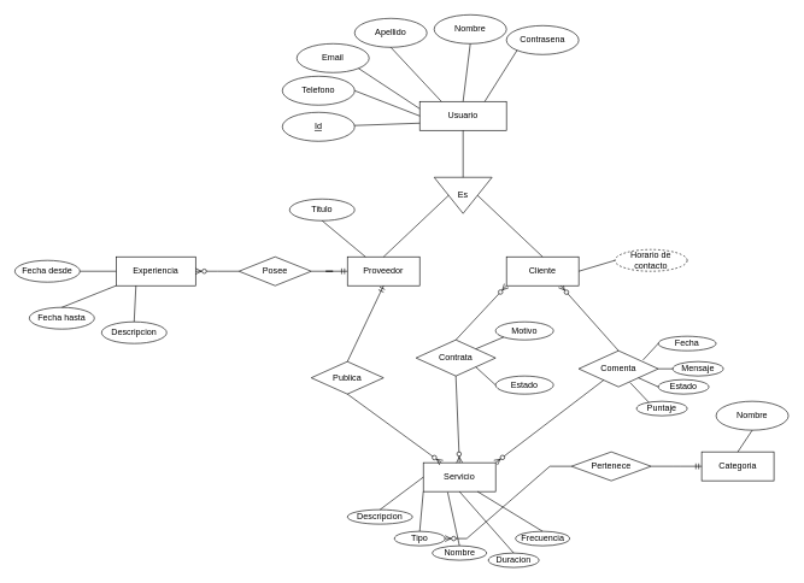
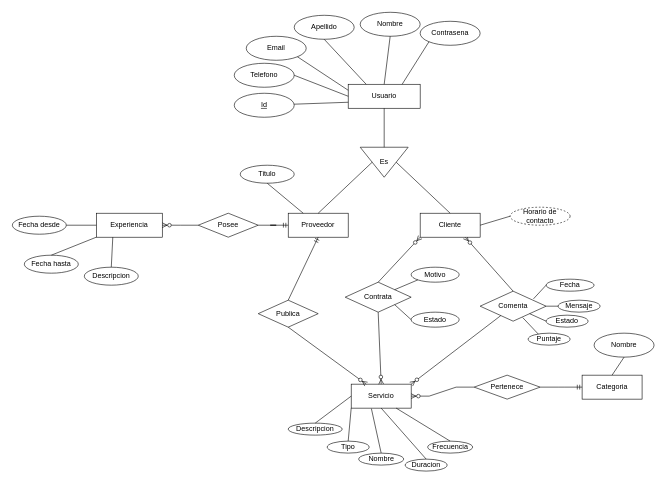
  <mxCell id="0" />
  <mxCell id="1" parent="0" />
  <mxCell id="2" value="Usuario" style="whiteSpace=wrap;html=1;align=center;" parent="1" vertex="1"><mxGeometry x="580" y="140" width="120" height="40" as="geometry" /></mxCell>
  <mxCell id="3" value="Nombre" style="ellipse;whiteSpace=wrap;html=1;align=center;" parent="1" vertex="1"><mxGeometry x="600" y="20" width="100" height="40" as="geometry" /></mxCell>
  <mxCell id="4" value="Apellido" style="ellipse;whiteSpace=wrap;html=1;align=center;" parent="1" vertex="1"><mxGeometry x="490" y="25" width="100" height="40" as="geometry" /></mxCell>
  <mxCell id="5" value="Email" style="ellipse;whiteSpace=wrap;html=1;align=center;" parent="1" vertex="1"><mxGeometry x="410" y="60" width="100" height="40" as="geometry" /></mxCell>
  <mxCell id="6" value="Telefono" style="ellipse;whiteSpace=wrap;html=1;align=center;" parent="1" vertex="1"><mxGeometry x="390" y="105" width="100" height="40" as="geometry" /></mxCell>
  <mxCell id="7" value="" style="endArrow=none;html=1;rounded=0;exitX=1;exitY=0.5;exitDx=0;exitDy=0;entryX=0;entryY=0.5;entryDx=0;entryDy=0;" parent="1" source="6" target="2" edge="1"><mxGeometry relative="1" as="geometry"><mxPoint x="750" y="185" as="sourcePoint" /><mxPoint x="910" y="185" as="targetPoint" /></mxGeometry></mxCell>
  <mxCell id="8" value="" style="endArrow=none;html=1;rounded=0;exitX=1;exitY=1;exitDx=0;exitDy=0;entryX=0;entryY=0.25;entryDx=0;entryDy=0;" parent="1" source="5" target="2" edge="1"><mxGeometry relative="1" as="geometry"><mxPoint x="620" y="235" as="sourcePoint" /><mxPoint x="780" y="235" as="targetPoint" /></mxGeometry></mxCell>
  <mxCell id="9" value="" style="endArrow=none;html=1;rounded=0;exitX=0.5;exitY=1;exitDx=0;exitDy=0;entryX=0.25;entryY=0;entryDx=0;entryDy=0;" parent="1" source="4" target="2" edge="1"><mxGeometry relative="1" as="geometry"><mxPoint x="750" y="185" as="sourcePoint" /><mxPoint x="910" y="185" as="targetPoint" /></mxGeometry></mxCell>
  <mxCell id="10" value="" style="endArrow=none;html=1;rounded=0;exitX=0.5;exitY=0;exitDx=0;exitDy=0;entryX=0.5;entryY=1;entryDx=0;entryDy=0;" parent="1" source="2" target="3" edge="1"><mxGeometry relative="1" as="geometry"><mxPoint x="750" y="185" as="sourcePoint" /><mxPoint x="910" y="185" as="targetPoint" /></mxGeometry></mxCell>
  <mxCell id="11" value="Id" style="ellipse;whiteSpace=wrap;html=1;align=center;fontStyle=4;" parent="1" vertex="1"><mxGeometry x="390" y="155" width="100" height="40" as="geometry" /></mxCell>
  <mxCell id="12" value="" style="endArrow=none;html=1;rounded=0;entryX=0;entryY=0.75;entryDx=0;entryDy=0;" parent="1" source="11" target="2" edge="1"><mxGeometry relative="1" as="geometry"><mxPoint x="550" y="225" as="sourcePoint" /><mxPoint x="710" y="225" as="targetPoint" /></mxGeometry></mxCell>
  <mxCell id="13" value="Servicio" style="whiteSpace=wrap;html=1;align=center;" parent="1" vertex="1"><mxGeometry x="585" y="640" width="100" height="40" as="geometry" /></mxCell>
  <mxCell id="14" value="Nombre" style="ellipse;whiteSpace=wrap;html=1;align=center;" parent="1" vertex="1"><mxGeometry x="597.5" y="755" width="75" height="20" as="geometry" /></mxCell>
  <mxCell id="15" value="Descripcion" style="ellipse;whiteSpace=wrap;html=1;align=center;" parent="1" vertex="1"><mxGeometry x="480" y="705" width="90" height="20" as="geometry" /></mxCell>
  <mxCell id="16" value="Duracion" style="ellipse;whiteSpace=wrap;html=1;align=center;" parent="1" vertex="1"><mxGeometry x="675" y="765" width="70" height="20" as="geometry" /></mxCell>
  <mxCell id="17" value="Frecuencia" style="ellipse;whiteSpace=wrap;html=1;align=center;" parent="1" vertex="1"><mxGeometry x="712.5" y="735" width="75" height="20" as="geometry" /></mxCell>
  <mxCell id="18" value="" style="endArrow=none;html=1;rounded=0;entryX=0.5;entryY=0;entryDx=0;entryDy=0;exitX=0.337;exitY=1.022;exitDx=0;exitDy=0;exitPerimeter=0;" parent="1" source="13" target="14" edge="1"><mxGeometry relative="1" as="geometry"><mxPoint x="1060" y="180" as="sourcePoint" /><mxPoint x="1220" y="180" as="targetPoint" /></mxGeometry></mxCell>
  <mxCell id="19" value="" style="endArrow=none;html=1;rounded=0;entryX=0.5;entryY=0;entryDx=0;entryDy=0;exitX=0.5;exitY=1;exitDx=0;exitDy=0;" parent="1" source="13" target="16" edge="1"><mxGeometry relative="1" as="geometry"><mxPoint x="1060" y="180" as="sourcePoint" /><mxPoint x="1220" y="180" as="targetPoint" /></mxGeometry></mxCell>
  <mxCell id="20" value="" style="endArrow=none;html=1;rounded=0;entryX=0.5;entryY=0;entryDx=0;entryDy=0;exitX=0.75;exitY=1;exitDx=0;exitDy=0;" parent="1" source="13" target="17" edge="1"><mxGeometry relative="1" as="geometry"><mxPoint x="1060" y="180" as="sourcePoint" /><mxPoint x="1220" y="180" as="targetPoint" /></mxGeometry></mxCell>
  <mxCell id="21" value="" style="endArrow=none;html=1;rounded=0;entryX=0.5;entryY=0;entryDx=0;entryDy=0;exitX=0;exitY=0.5;exitDx=0;exitDy=0;" parent="1" source="13" target="15" edge="1"><mxGeometry relative="1" as="geometry"><mxPoint x="1060" y="180" as="sourcePoint" /><mxPoint x="1220" y="180" as="targetPoint" /></mxGeometry></mxCell>
  <mxCell id="22" value="Contrata" style="shape=rhombus;perimeter=rhombusPerimeter;whiteSpace=wrap;html=1;align=center;" parent="1" vertex="1"><mxGeometry x="575" y="470" width="110" height="50" as="geometry" /></mxCell>
  <mxCell id="23" value="Comenta" style="shape=rhombus;perimeter=rhombusPerimeter;whiteSpace=wrap;html=1;align=center;" parent="1" vertex="1"><mxGeometry x="800" y="485" width="110" height="50" as="geometry" /></mxCell>
  <mxCell id="24" value="" style="fontSize=12;html=1;endArrow=ERzeroToMany;endFill=1;rounded=0;entryX=0.5;entryY=0;entryDx=0;entryDy=0;exitX=0.5;exitY=1;exitDx=0;exitDy=0;" parent="1" source="22" target="13" edge="1"><mxGeometry width="100" height="100" relative="1" as="geometry"><mxPoint x="940" y="240" as="sourcePoint" /><mxPoint x="1040" y="140" as="targetPoint" /></mxGeometry></mxCell>
  <mxCell id="25" value="Estado" style="ellipse;whiteSpace=wrap;html=1;align=center;" parent="1" vertex="1"><mxGeometry x="685" y="520" width="80" height="25" as="geometry" /></mxCell>
  <mxCell id="26" value="" style="endArrow=none;html=1;rounded=0;exitX=1;exitY=1;exitDx=0;exitDy=0;entryX=0;entryY=0.5;entryDx=0;entryDy=0;" parent="1" source="22" target="25" edge="1"><mxGeometry relative="1" as="geometry"><mxPoint x="910" y="170" as="sourcePoint" /><mxPoint x="880" y="50" as="targetPoint" /></mxGeometry></mxCell>
  <mxCell id="27" value="Motivo" style="ellipse;whiteSpace=wrap;html=1;align=center;" parent="1" vertex="1"><mxGeometry x="685" y="445" width="80" height="25" as="geometry" /></mxCell>
  <mxCell id="28" value="" style="endArrow=none;html=1;rounded=0;exitX=1;exitY=0;exitDx=0;exitDy=0;entryX=0;entryY=1;entryDx=0;entryDy=0;" parent="1" source="22" target="27" edge="1"><mxGeometry relative="1" as="geometry"><mxPoint x="910" y="170" as="sourcePoint" /><mxPoint x="713" y="473" as="targetPoint" /></mxGeometry></mxCell>
  <mxCell id="29" value="" style="fontSize=12;html=1;endArrow=ERzeroToMany;endFill=1;rounded=0;entryX=0;entryY=1;entryDx=0;entryDy=0;exitX=0.5;exitY=0;exitDx=0;exitDy=0;" parent="1" source="22" target="55" edge="1"><mxGeometry width="100" height="100" relative="1" as="geometry"><mxPoint x="700" y="475" as="sourcePoint" /><mxPoint x="680" y="297.5" as="targetPoint" /></mxGeometry></mxCell>
  <mxCell id="30" value="" style="fontSize=12;html=1;endArrow=ERzeroToMany;endFill=1;rounded=0;entryX=1;entryY=0;entryDx=0;entryDy=0;" parent="1" source="23" target="13" edge="1"><mxGeometry width="100" height="100" relative="1" as="geometry"><mxPoint x="940" y="220" as="sourcePoint" /><mxPoint x="1120" y="200" as="targetPoint" /></mxGeometry></mxCell>
  <mxCell id="31" value="" style="fontSize=12;html=1;endArrow=ERzeroToMany;endFill=1;rounded=0;entryX=0.75;entryY=1;entryDx=0;entryDy=0;exitX=0.5;exitY=0;exitDx=0;exitDy=0;" parent="1" source="23" target="55" edge="1"><mxGeometry width="100" height="100" relative="1" as="geometry"><mxPoint x="840" y="225" as="sourcePoint" /><mxPoint x="940" y="125" as="targetPoint" /></mxGeometry></mxCell>
  <mxCell id="32" value="Fecha" style="ellipse;whiteSpace=wrap;html=1;align=center;" parent="1" vertex="1"><mxGeometry x="910" y="465" width="80" height="20" as="geometry" /></mxCell>
  <mxCell id="33" value="Estado" style="ellipse;whiteSpace=wrap;html=1;align=center;" parent="1" vertex="1"><mxGeometry x="910" y="525" width="70" height="20" as="geometry" /></mxCell>
  <mxCell id="34" value="Mensaje" style="ellipse;whiteSpace=wrap;html=1;align=center;" parent="1" vertex="1"><mxGeometry x="930" y="500" width="70" height="20" as="geometry" /></mxCell>
  <mxCell id="35" value="" style="endArrow=none;html=1;rounded=0;entryX=0.808;entryY=0.257;entryDx=0;entryDy=0;exitX=0;exitY=0.5;exitDx=0;exitDy=0;entryPerimeter=0;" parent="1" source="32" target="23" edge="1"><mxGeometry relative="1" as="geometry"><mxPoint x="870" y="200" as="sourcePoint" /><mxPoint x="1030" y="200" as="targetPoint" /></mxGeometry></mxCell>
  <mxCell id="36" value="" style="endArrow=none;html=1;rounded=0;exitX=0;exitY=0.5;exitDx=0;exitDy=0;entryX=1;entryY=0.5;entryDx=0;entryDy=0;" parent="1" source="34" target="23" edge="1"><mxGeometry relative="1" as="geometry"><mxPoint x="870" y="200" as="sourcePoint" /><mxPoint x="975" y="245" as="targetPoint" /></mxGeometry></mxCell>
  <mxCell id="37" value="" style="endArrow=none;html=1;rounded=0;entryX=1;entryY=1;entryDx=0;entryDy=0;exitX=0;exitY=0.5;exitDx=0;exitDy=0;" parent="1" source="33" target="23" edge="1"><mxGeometry relative="1" as="geometry"><mxPoint x="870" y="200" as="sourcePoint" /><mxPoint x="1030" y="200" as="targetPoint" /></mxGeometry></mxCell>
  <mxCell id="38" value="Experiencia" style="whiteSpace=wrap;html=1;align=center;" parent="1" vertex="1"><mxGeometry x="160" y="355" width="110" height="40" as="geometry" /></mxCell>
  <mxCell id="39" value="Fecha desde" style="ellipse;whiteSpace=wrap;html=1;align=center;" parent="1" vertex="1"><mxGeometry x="20" y="360" width="90" height="30" as="geometry" /></mxCell>
  <mxCell id="40" value="Fecha hasta" style="ellipse;whiteSpace=wrap;html=1;align=center;" parent="1" vertex="1"><mxGeometry x="40" y="425" width="90" height="30" as="geometry" /></mxCell>
  <mxCell id="41" value="Descripcion" style="ellipse;whiteSpace=wrap;html=1;align=center;" parent="1" vertex="1"><mxGeometry x="140" y="445" width="90" height="30" as="geometry" /></mxCell>
  <mxCell id="42" value="" style="endArrow=none;html=1;rounded=0;exitX=1;exitY=0.5;exitDx=0;exitDy=0;entryX=0;entryY=0.5;entryDx=0;entryDy=0;" parent="1" source="39" target="38" edge="1"><mxGeometry relative="1" as="geometry"><mxPoint x="650" y="335" as="sourcePoint" /><mxPoint x="810" y="335" as="targetPoint" /></mxGeometry></mxCell>
  <mxCell id="43" value="" style="endArrow=none;html=1;rounded=0;entryX=0.5;entryY=0;entryDx=0;entryDy=0;exitX=0;exitY=1;exitDx=0;exitDy=0;" parent="1" source="38" target="40" edge="1"><mxGeometry relative="1" as="geometry"><mxPoint x="216" y="396" as="sourcePoint" /><mxPoint x="810" y="335" as="targetPoint" /></mxGeometry></mxCell>
  <mxCell id="44" value="" style="endArrow=none;html=1;rounded=0;entryX=0.5;entryY=0;entryDx=0;entryDy=0;exitX=0.25;exitY=1;exitDx=0;exitDy=0;" parent="1" source="38" target="41" edge="1"><mxGeometry relative="1" as="geometry"><mxPoint x="650" y="335" as="sourcePoint" /><mxPoint x="810" y="335" as="targetPoint" /></mxGeometry></mxCell>
  <mxCell id="45" value="Categoria" style="whiteSpace=wrap;html=1;align=center;" parent="1" vertex="1"><mxGeometry x="970" y="625" width="100" height="40" as="geometry" /></mxCell>
  <mxCell id="46" value="Pertenece" style="shape=rhombus;perimeter=rhombusPerimeter;whiteSpace=wrap;html=1;align=center;" parent="1" vertex="1"><mxGeometry x="790" y="625" width="110" height="40" as="geometry" /></mxCell>
  <mxCell id="47" value="" style="edgeStyle=entityRelationEdgeStyle;fontSize=12;html=1;endArrow=ERmandOne;rounded=0;entryX=0;entryY=0.5;entryDx=0;entryDy=0;exitX=1;exitY=0.5;exitDx=0;exitDy=0;" parent="1" source="46" target="45" edge="1"><mxGeometry width="100" height="100" relative="1" as="geometry"><mxPoint x="800" y="725" as="sourcePoint" /><mxPoint x="900" y="625" as="targetPoint" /></mxGeometry></mxCell>
- <mxCell id="48" value="" style="edgeStyle=entityRelationEdgeStyle;fontSize=12;html=1;endArrow=ERzeroToMany;endFill=1;rounded=0;exitX=0;exitY=0.5;exitDx=0;exitDy=0;" parent="1" source="46" target="51" edge="1"><mxGeometry width="100" height="100" relative="1" as="geometry"><mxPoint x="1320" y="240" as="sourcePoint" /><mxPoint x="1420" y="140" as="targetPoint" /></mxGeometry></mxCell>
+ <mxCell id="48" value="" style="edgeStyle=entityRelationEdgeStyle;fontSize=12;html=1;endArrow=ERzeroToMany;endFill=1;rounded=0;entryX=1;entryY=0.5;entryDx=0;entryDy=0;exitX=0;exitY=0.5;exitDx=0;exitDy=0;" parent="1" source="46" target="13" edge="1"><mxGeometry width="100" height="100" relative="1" as="geometry"><mxPoint x="1320" y="240" as="sourcePoint" /><mxPoint x="1420" y="140" as="targetPoint" /></mxGeometry></mxCell>
  <mxCell id="49" value="Nombre" style="ellipse;whiteSpace=wrap;html=1;align=center;" parent="1" vertex="1"><mxGeometry x="990" y="555" width="100" height="40" as="geometry" /></mxCell>
  <mxCell id="50" value="" style="endArrow=none;html=1;rounded=0;entryX=0.5;entryY=1;entryDx=0;entryDy=0;exitX=0.5;exitY=0;exitDx=0;exitDy=0;" parent="1" source="45" target="49" edge="1"><mxGeometry relative="1" as="geometry"><mxPoint x="810" y="685" as="sourcePoint" /><mxPoint x="970" y="685" as="targetPoint" /></mxGeometry></mxCell>
  <mxCell id="51" value="Tipo" style="ellipse;whiteSpace=wrap;html=1;align=center;" parent="1" vertex="1"><mxGeometry x="545" y="735" width="70" height="20" as="geometry" /></mxCell>
  <mxCell id="52" value="" style="endArrow=none;html=1;rounded=0;entryX=0.5;entryY=0;entryDx=0;entryDy=0;exitX=0;exitY=1;exitDx=0;exitDy=0;" parent="1" source="13" target="51" edge="1"><mxGeometry relative="1" as="geometry"><mxPoint x="1060" y="210" as="sourcePoint" /><mxPoint x="1220" y="210" as="targetPoint" /></mxGeometry></mxCell>
  <mxCell id="53" value="Es" style="triangle;whiteSpace=wrap;html=1;rotation=90;horizontal=0;" parent="1" vertex="1"><mxGeometry x="615" y="230" width="50" height="80" as="geometry" /></mxCell>
  <mxCell id="54" value="Proveedor" style="whiteSpace=wrap;html=1;align=center;" parent="1" vertex="1"><mxGeometry x="480" y="355" width="100" height="40" as="geometry" /></mxCell>
  <mxCell id="55" value="Cliente" style="whiteSpace=wrap;html=1;align=center;" parent="1" vertex="1"><mxGeometry x="700" y="355" width="100" height="40" as="geometry" /></mxCell>
  <mxCell id="56" value="" style="endArrow=none;html=1;rounded=0;exitX=0.5;exitY=0;exitDx=0;exitDy=0;entryX=0.5;entryY=1;entryDx=0;entryDy=0;" parent="1" source="54" target="53" edge="1"><mxGeometry relative="1" as="geometry"><mxPoint x="710" y="265" as="sourcePoint" /><mxPoint x="870" y="265" as="targetPoint" /></mxGeometry></mxCell>
  <mxCell id="57" value="" style="endArrow=none;html=1;rounded=0;entryX=0.5;entryY=0;entryDx=0;entryDy=0;exitX=0.5;exitY=0;exitDx=0;exitDy=0;" parent="1" source="53" target="55" edge="1"><mxGeometry relative="1" as="geometry"><mxPoint x="710" y="265" as="sourcePoint" /><mxPoint x="870" y="265" as="targetPoint" /></mxGeometry></mxCell>
  <mxCell id="58" value="" style="endArrow=none;html=1;rounded=0;entryX=0.5;entryY=1;entryDx=0;entryDy=0;exitX=0;exitY=0.5;exitDx=0;exitDy=0;" parent="1" source="53" target="2" edge="1"><mxGeometry relative="1" as="geometry"><mxPoint x="710" y="265" as="sourcePoint" /><mxPoint x="870" y="265" as="targetPoint" /></mxGeometry></mxCell>
  <mxCell id="59" value="Titulo" style="ellipse;whiteSpace=wrap;html=1;align=center;" parent="1" vertex="1"><mxGeometry x="400" y="275" width="90" height="30" as="geometry" /></mxCell>
  <mxCell id="60" value="" style="endArrow=none;html=1;rounded=0;exitX=0.5;exitY=1;exitDx=0;exitDy=0;entryX=0.25;entryY=0;entryDx=0;entryDy=0;" parent="1" source="59" target="54" edge="1"><mxGeometry relative="1" as="geometry"><mxPoint x="670" y="365" as="sourcePoint" /><mxPoint x="830" y="365" as="targetPoint" /></mxGeometry></mxCell>
  <mxCell id="61" value="Posee" style="shape=rhombus;perimeter=rhombusPerimeter;whiteSpace=wrap;html=1;align=center;" parent="1" vertex="1"><mxGeometry x="330" y="355" width="100" height="40" as="geometry" /></mxCell>
  <mxCell id="62" value="" style="edgeStyle=entityRelationEdgeStyle;fontSize=12;html=1;endArrow=ERzeroToMany;endFill=1;rounded=0;entryX=1;entryY=0.5;entryDx=0;entryDy=0;exitX=0;exitY=0.5;exitDx=0;exitDy=0;" parent="1" source="61" target="38" edge="1"><mxGeometry width="100" height="100" relative="1" as="geometry"><mxPoint x="420" y="425" as="sourcePoint" /><mxPoint x="520" y="325" as="targetPoint" /></mxGeometry></mxCell>
  <mxCell id="63" value="" style="edgeStyle=entityRelationEdgeStyle;fontSize=12;html=1;endArrow=ERmandOne;rounded=0;entryX=0;entryY=0.5;entryDx=0;entryDy=0;exitX=1;exitY=0.5;exitDx=0;exitDy=0;" parent="1" source="61" target="54" edge="1"><mxGeometry width="100" height="100" relative="1" as="geometry"><mxPoint x="440" y="425" as="sourcePoint" /><mxPoint x="540" y="325" as="targetPoint" /></mxGeometry></mxCell>
  <mxCell id="64" value="Publica" style="shape=rhombus;perimeter=rhombusPerimeter;whiteSpace=wrap;html=1;align=center;" parent="1" vertex="1"><mxGeometry x="430" y="500" width="100" height="45" as="geometry" /></mxCell>
  <mxCell id="65" value="" style="fontSize=12;html=1;endArrow=ERzeroToMany;endFill=1;rounded=0;entryX=0.25;entryY=0;entryDx=0;entryDy=0;exitX=0.5;exitY=1;exitDx=0;exitDy=0;" parent="1" source="64" target="13" edge="1"><mxGeometry width="100" height="100" relative="1" as="geometry"><mxPoint x="540" y="575" as="sourcePoint" /><mxPoint x="640" y="475" as="targetPoint" /></mxGeometry></mxCell>
  <mxCell id="66" value="" style="fontSize=12;html=1;endArrow=ERmandOne;rounded=0;entryX=0.5;entryY=1;entryDx=0;entryDy=0;exitX=0.5;exitY=0;exitDx=0;exitDy=0;" parent="1" source="64" target="54" edge="1"><mxGeometry width="100" height="100" relative="1" as="geometry"><mxPoint x="540" y="575" as="sourcePoint" /><mxPoint x="640" y="475" as="targetPoint" /></mxGeometry></mxCell>
  <mxCell id="67" value="Horario de contacto" style="ellipse;whiteSpace=wrap;html=1;align=center;dashed=1;" parent="1" vertex="1"><mxGeometry x="850" y="345" width="100" height="30" as="geometry" /></mxCell>
  <mxCell id="68" value="" style="endArrow=none;html=1;rounded=0;entryX=0;entryY=0.5;entryDx=0;entryDy=0;exitX=1;exitY=0.5;exitDx=0;exitDy=0;" parent="1" source="55" target="67" edge="1"><mxGeometry relative="1" as="geometry"><mxPoint x="700" y="415" as="sourcePoint" /><mxPoint x="860" y="415" as="targetPoint" /></mxGeometry></mxCell>
  <mxCell id="69" value="Puntaje" style="ellipse;whiteSpace=wrap;html=1;align=center;" vertex="1" parent="1"><mxGeometry x="880" y="555" width="70" height="20" as="geometry" /></mxCell>
  <mxCell id="70" value="" style="endArrow=none;html=1;rounded=0;entryX=0.243;entryY=0.08;entryDx=0;entryDy=0;exitX=0.645;exitY=0.88;exitDx=0;exitDy=0;exitPerimeter=0;entryPerimeter=0;" edge="1" parent="1" source="23" target="69"><mxGeometry relative="1" as="geometry"><mxPoint x="630" y="495" as="sourcePoint" /><mxPoint x="790" y="495" as="targetPoint" /></mxGeometry></mxCell>
  <mxCell id="71" value="Contrasena" style="ellipse;whiteSpace=wrap;html=1;align=center;" vertex="1" parent="1"><mxGeometry x="700" y="35" width="100" height="40" as="geometry" /></mxCell>
  <mxCell id="72" value="" style="endArrow=none;html=1;rounded=0;entryX=0;entryY=1;entryDx=0;entryDy=0;exitX=0.75;exitY=0;exitDx=0;exitDy=0;" edge="1" parent="1" source="2" target="71"><mxGeometry relative="1" as="geometry"><mxPoint x="730" y="285" as="sourcePoint" /><mxPoint x="890" y="285" as="targetPoint" /></mxGeometry></mxCell>
